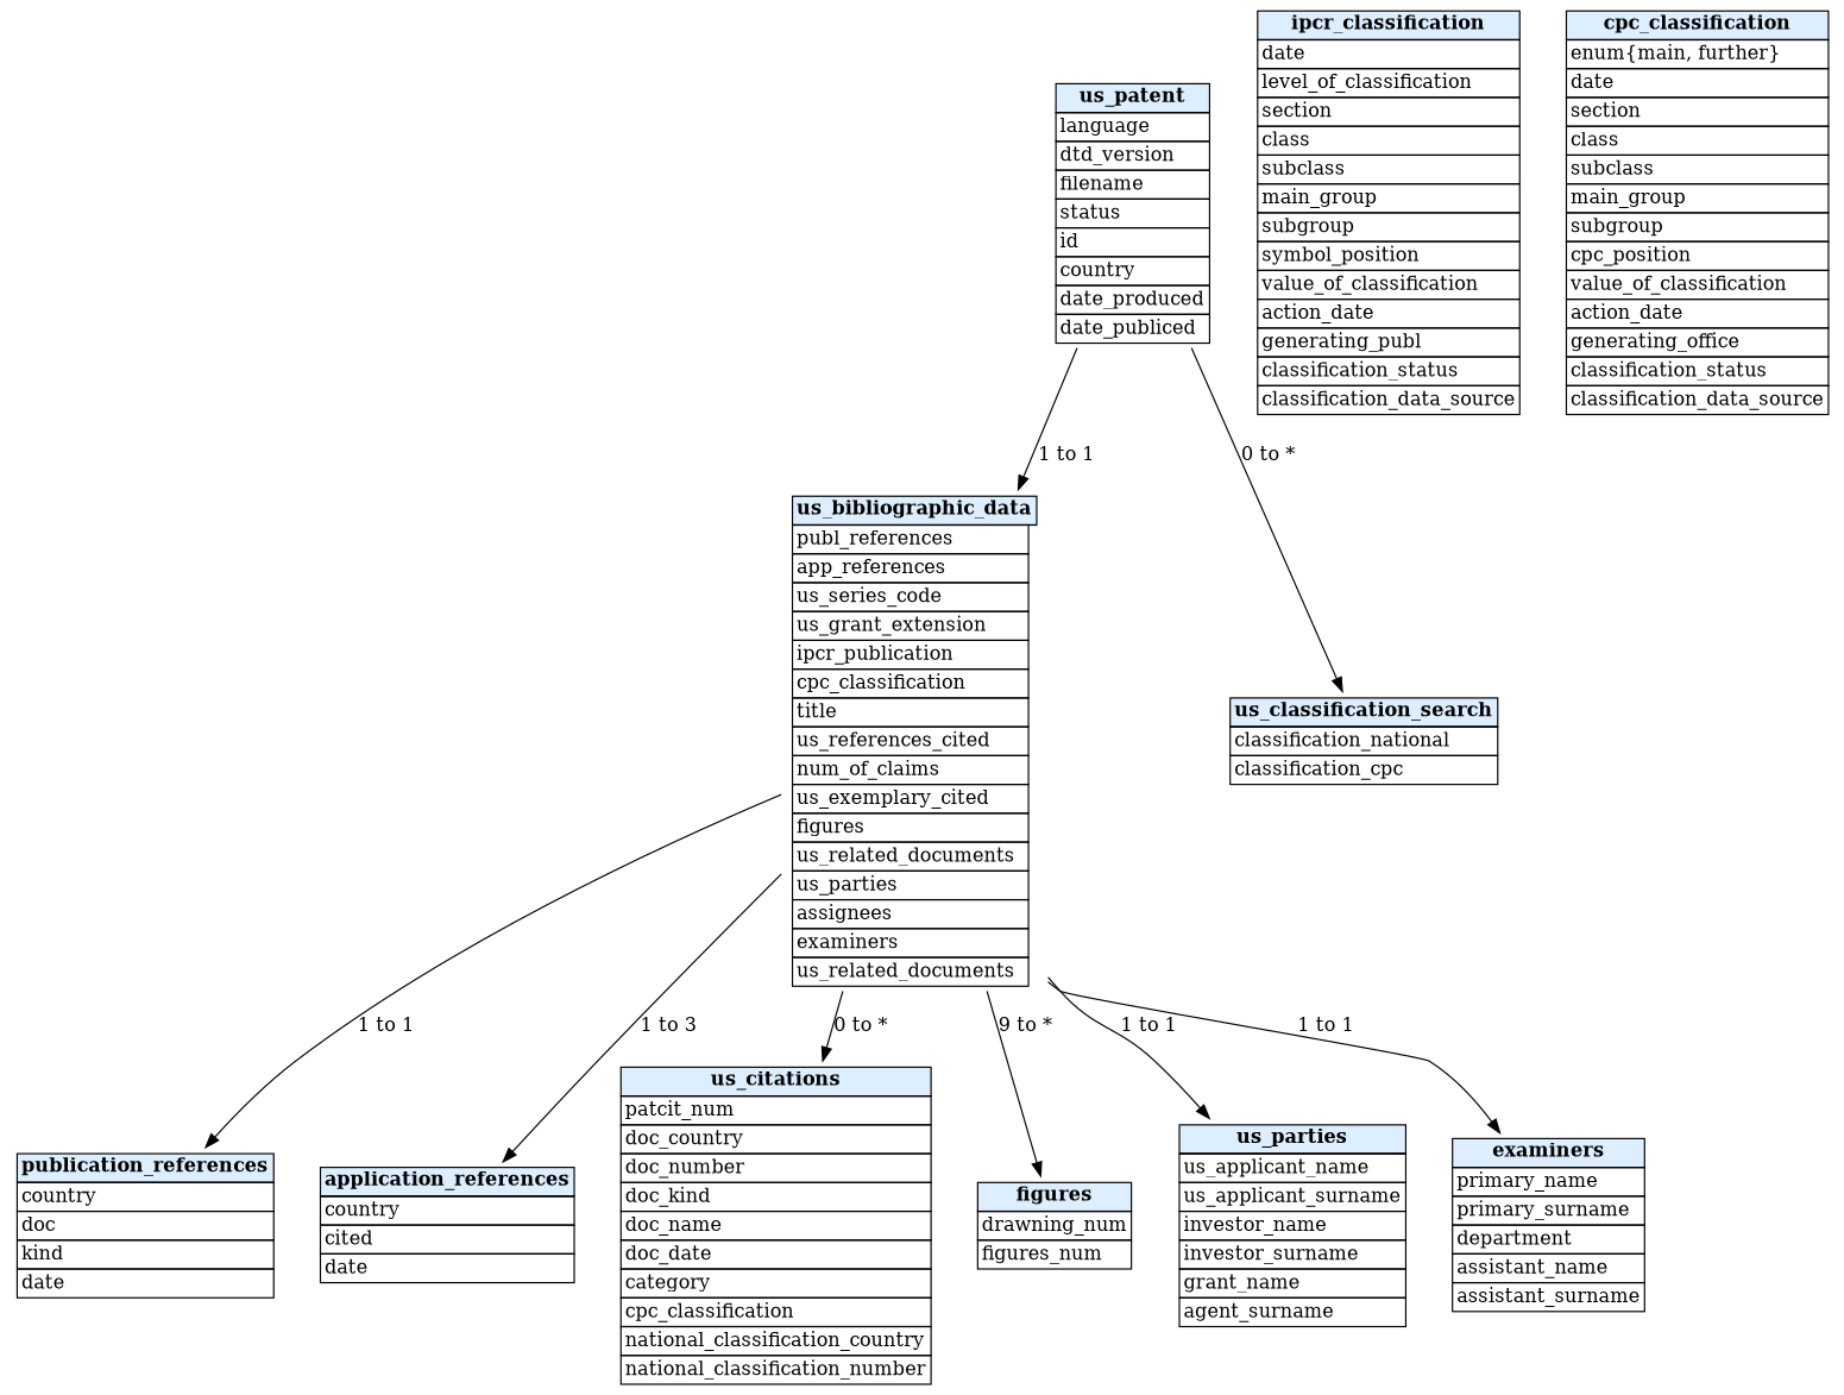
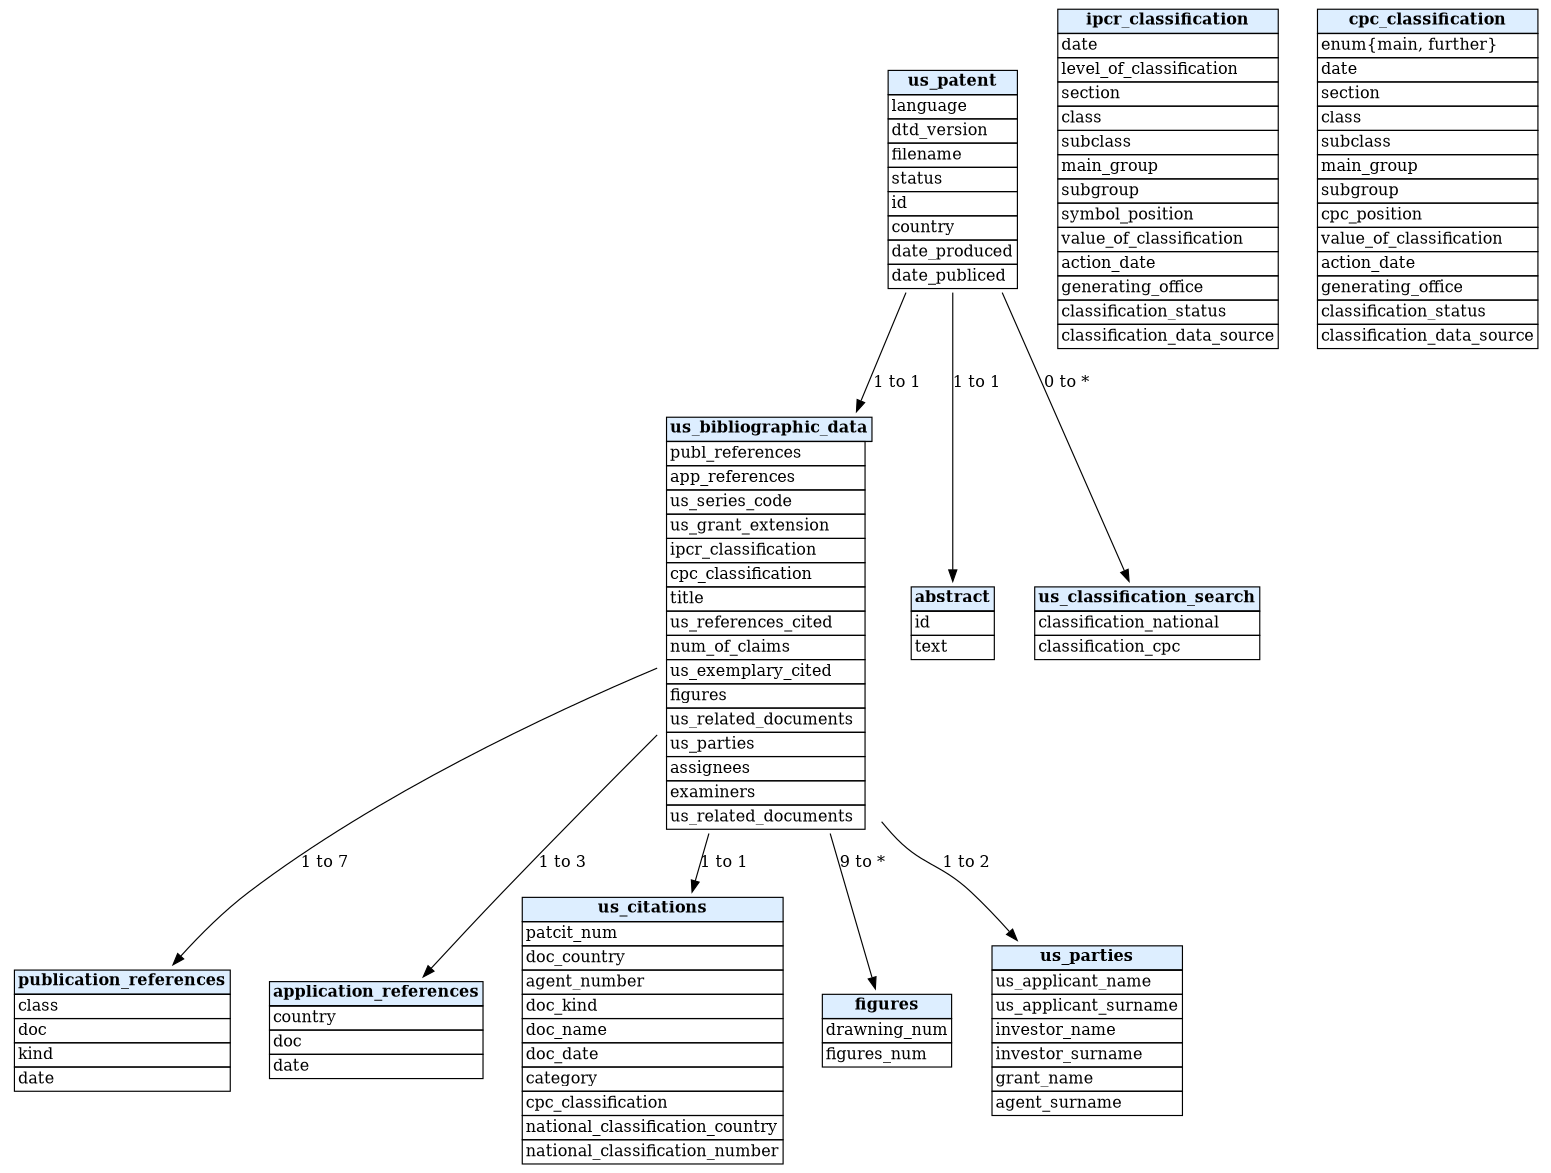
  digraph {
    node [shape=plaintext]
    n1 [label=<<table border="0" cellborder="1" cellspacing="0">     <tr><td bgcolor="#DDEEFF" colspan="2"><b>us_patent</b></td></tr>     <hr/>         <tr><td port="0" align="left">language</td></tr>         <tr><td port="2" align="left">dtd_version</td></tr>         <tr><td port="0" align="left">filename</td></tr>         <tr><td port="2" align="left">status</td></tr><tr><td port="0" align="left">id</td></tr>         <tr><td port="2" align="left">country</td></tr>         <tr><td port="0" align="left">date_produced</td></tr>         <tr><td port="2" align="left">date_publiced</td></tr>   </table>>]
-   n2 [label=<<table border="0" cellborder="1" cellspacing="0">     <tr><td bgcolor="#DDEEFF" colspan="2"><b>us_bibliographic_data</b></td></tr>     <hr/>    <tr><td port="0" align="left">publ_references</td></tr>         <tr><td port="2" align="left">app_references</td></tr>         <tr><td port="0" align="left">us_series_code</td></tr>         <tr><td port="2" align="left">us_grant_extension</td></tr><tr><td port="0" align="left">ipcr_publication</td></tr>         <tr><td port="2" align="left">cpc_classification</td></tr>         <tr><td port="0" align="left">title</td></tr>         <tr><td port="2" align="left">us_references_cited</td></tr>         <tr><td port="0" align="left">num_of_claims</td></tr>         <tr><td port="2" align="left">us_exemplary_cited</td></tr><tr><td port="0" align="left">figures</td></tr>         <tr><td port="2" align="left">us_related_documents</td></tr>         <tr><td port="0" align="left">us_parties</td></tr>         <tr><td port="2" align="left">assignees</td></tr>         <tr><td port="0" align="left">examiners</td></tr>         <tr><td port="2" align="left">us_related_documents</td></tr>   </table>>]
+   n2 [label=<<table border="0" cellborder="1" cellspacing="0">     <tr><td bgcolor="#DDEEFF" colspan="2"><b>us_bibliographic_data</b></td></tr>     <hr/>    <tr><td port="0" align="left">publ_references</td></tr>         <tr><td port="2" align="left">app_references</td></tr>         <tr><td port="0" align="left">us_series_code</td></tr>         <tr><td port="2" align="left">us_grant_extension</td></tr><tr><td port="0" align="left">ipcr_classification</td></tr>         <tr><td port="2" align="left">cpc_classification</td></tr>         <tr><td port="0" align="left">title</td></tr>         <tr><td port="2" align="left">us_references_cited</td></tr>         <tr><td port="0" align="left">num_of_claims</td></tr>         <tr><td port="2" align="left">us_exemplary_cited</td></tr><tr><td port="0" align="left">figures</td></tr>         <tr><td port="2" align="left">us_related_documents</td></tr>         <tr><td port="0" align="left">us_parties</td></tr>         <tr><td port="2" align="left">assignees</td></tr>         <tr><td port="0" align="left">examiners</td></tr>         <tr><td port="2" align="left">us_related_documents</td></tr>   </table>>]
+   n3 [label=<<table border="0" cellborder="1" cellspacing="0">     <tr><td bgcolor="#DDEEFF" colspan="1"><b>abstract</b></td></tr>     <hr/>     <tr><td align="left">id</td></tr>     <tr><td align="left">text</td></tr>   </table>>]
    n4 [label=<<table border="0" cellborder="1" cellspacing="0">     <tr><td bgcolor="#DDEEFF" colspan="1"><b>us_classification_search</b></td></tr>     <hr/>     <tr><td port="0" align="left">classification_national</td></tr>     <tr><td port="0" align="left">classification_cpc</td></tr>     </table>>]
-   n5 [label=<<table border="0" cellborder="1" cellspacing="0">     <tr><td bgcolor="#DDEEFF" colspan="1"><b>publication_references</b></td></tr>     <hr/>         <tr><td port="0" align="left">country</td></tr>         <tr><td port="2" align="left">doc</td></tr>         <tr><td port="0" align="left">kind</td></tr>         <tr><td port="2" align="left">date</td></tr>   </table>>]
-   n6 [label=<<table border="0" cellborder="1" cellspacing="0">     <tr><td bgcolor="#DDEEFF" colspan="1"><b>application_references</b></td></tr>     <hr/>         <tr><td port="0" align="left">country</td></tr>         <tr><td port="2" align="left">cited</td></tr>         <tr><td port="2" align="left">date</td></tr>   </table>>]
-   n7 [label=<<table border="0" cellborder="1" cellspacing="0">     <tr><td bgcolor="#DDEEFF" colspan="1"><b>us_citations</b></td></tr>     <hr/>     <tr><td port="0" align="left">patcit_num</td></tr>     <tr><td port="2" align="left">doc_country</td></tr>     <tr><td port="0" align="left">doc_number</td></tr>     <tr><td port="2" align="left">doc_kind</td></tr>     <tr><td port="2" align="left">doc_name</td></tr>     <tr><td port="2" align="left">doc_date</td></tr>     <tr><td port="0" align="left">category</td></tr>     <tr><td port="2" align="left">cpc_classification</td></tr>     <tr><td port="2" align="left">national_classification_country</td></tr>     <tr><td port="2" align="left">national_classification_number</td></tr>   </table>>]
+   n5 [label=<<table border="0" cellborder="1" cellspacing="0">     <tr><td bgcolor="#DDEEFF" colspan="1"><b>publication_references</b></td></tr>     <hr/>         <tr><td port="0" align="left">class</td></tr>         <tr><td port="2" align="left">doc</td></tr>         <tr><td port="0" align="left">kind</td></tr>         <tr><td port="2" align="left">date</td></tr>   </table>>]
+   n6 [label=<<table border="0" cellborder="1" cellspacing="0">     <tr><td bgcolor="#DDEEFF" colspan="1"><b>application_references</b></td></tr>     <hr/>         <tr><td port="0" align="left">country</td></tr>         <tr><td port="2" align="left">doc</td></tr>         <tr><td port="2" align="left">date</td></tr>   </table>>]
+   n7 [label=<<table border="0" cellborder="1" cellspacing="0">     <tr><td bgcolor="#DDEEFF" colspan="1"><b>us_citations</b></td></tr>     <hr/>     <tr><td port="0" align="left">patcit_num</td></tr>     <tr><td port="2" align="left">doc_country</td></tr>     <tr><td port="0" align="left">agent_number</td></tr>     <tr><td port="2" align="left">doc_kind</td></tr>     <tr><td port="2" align="left">doc_name</td></tr>     <tr><td port="2" align="left">doc_date</td></tr>     <tr><td port="0" align="left">category</td></tr>     <tr><td port="2" align="left">cpc_classification</td></tr>     <tr><td port="2" align="left">national_classification_country</td></tr>     <tr><td port="2" align="left">national_classification_number</td></tr>   </table>>]
    n8 [label=<<table border="0" cellborder="1" cellspacing="0">     <tr><td bgcolor="#DDEEFF" colspan="1"><b>figures</b></td></tr>     <hr/>     <tr><td port="0" align="left">drawning_num</td></tr>     <tr><td port="2" align="left">figures_num</td></tr>     </table>>]
    n9 [label=<<table border="0" cellborder="1" cellspacing="0">     <tr><td bgcolor="#DDEEFF" colspan="1"><b>us_parties</b></td></tr>     <hr/>     <tr><td port="0" align="left">us_applicant_name</td></tr>     <tr><td port="2" align="left">us_applicant_surname</td></tr>     <tr><td port="0" align="left">investor_name</td></tr>     <tr><td port="2" align="left">investor_surname</td></tr>     <tr><td port="0" align="left">grant_name</td></tr>     <tr><td port="2" align="left">agent_surname</td></tr>         </table>>]
-   n10 [label=<<table border="0" cellborder="1" cellspacing="0">     <tr><td bgcolor="#DDEEFF" colspan="1"><b>examiners</b></td></tr>     <hr/>     <tr><td port="0" align="left">primary_name</td></tr>     <tr><td port="0" align="left">primary_surname</td></tr>     <tr><td port="2" align="left">department</td></tr>     <tr><td port="0" align="left">assistant_name</td></tr>     <tr><td port="2" align="left">assistant_surname</td></tr>       </table>>]
-   n11 [label=<<table border="0" cellborder="1" cellspacing="0">     <tr><td bgcolor="#DDEEFF" colspan="1"><b>ipcr_classification</b></td></tr>     <hr/>         <tr><td port="0" align="left">date</td></tr>         <tr><td port="2" align="left">level_of_classification</td></tr>         <tr><td port="2" align="left">section</td></tr>         <tr><td port="0" align="left">class</td></tr>         <tr><td port="2" align="left">subclass</td></tr>         <tr><td port="2" align="left">main_group</td></tr>         <tr><td port="2" align="left">subgroup</td></tr>         <tr><td port="0" align="left">symbol_position</td></tr>         <tr><td port="2" align="left">value_of_classification</td></tr>         <tr><td port="2" align="left">action_date</td></tr>                  <tr><td port="2" align="left">generating_publ</td></tr>                <tr><td port="2" align="left">classification_status</td></tr>                <tr><td port="2" align="left">classification_data_source</td></tr>      </table>>]
+   n11 [label=<<table border="0" cellborder="1" cellspacing="0">     <tr><td bgcolor="#DDEEFF" colspan="1"><b>ipcr_classification</b></td></tr>     <hr/>         <tr><td port="0" align="left">date</td></tr>         <tr><td port="2" align="left">level_of_classification</td></tr>         <tr><td port="2" align="left">section</td></tr>         <tr><td port="0" align="left">class</td></tr>         <tr><td port="2" align="left">subclass</td></tr>         <tr><td port="2" align="left">main_group</td></tr>         <tr><td port="2" align="left">subgroup</td></tr>         <tr><td port="0" align="left">symbol_position</td></tr>         <tr><td port="2" align="left">value_of_classification</td></tr>         <tr><td port="2" align="left">action_date</td></tr>                  <tr><td port="2" align="left">generating_office</td></tr>                <tr><td port="2" align="left">classification_status</td></tr>                <tr><td port="2" align="left">classification_data_source</td></tr>      </table>>]
    n12 [label=<<table border="0" cellborder="1" cellspacing="0">     <tr><td bgcolor="#DDEEFF" colspan="1"><b>cpc_classification</b></td></tr>     <hr/>         <tr><td port="0" align="left">enum{main, further}</td></tr>         <tr><td port="0" align="left">date</td></tr>         <tr><td port="2" align="left">section</td></tr>         <tr><td port="0" align="left">class</td></tr>         <tr><td port="2" align="left">subclass</td></tr>         <tr><td port="2" align="left">main_group</td></tr>         <tr><td port="2" align="left">subgroup</td></tr>         <tr><td port="0" align="left">cpc_position</td></tr>         <tr><td port="2" align="left">value_of_classification</td></tr>         <tr><td port="2" align="left">action_date</td></tr>                 <tr><td port="2" align="left">generating_office</td></tr>                <tr><td port="2" align="left">classification_status</td></tr>                <tr><td port="2" align="left">classification_data_source</td></tr>   </table>>]
    n1 -> n2 [label="1 to 1"]
+   n1 -> n3 [label="1 to 1"]
    n1 -> n4 [label="0 to *"]
-   n2 -> n5 [label="1 to 1"]
+   n2 -> n5 [label="1 to 7"]
    n2 -> n6 [label="1 to 3"]
-   n2 -> n7 [label="0 to *"]
+   n2 -> n7 [label="1 to 1"]
    n2 -> n8 [label="9 to *"]
-   n2 -> n9 [label="1 to 1"]
-   n2 -> n10 [label="1 to 1"]
+   n2 -> n9 [label="1 to 2"]
  }
